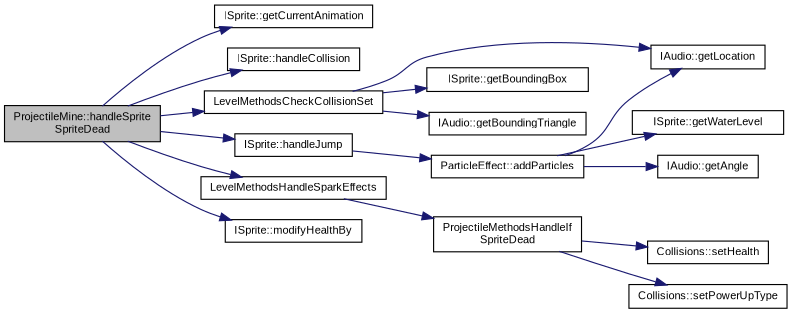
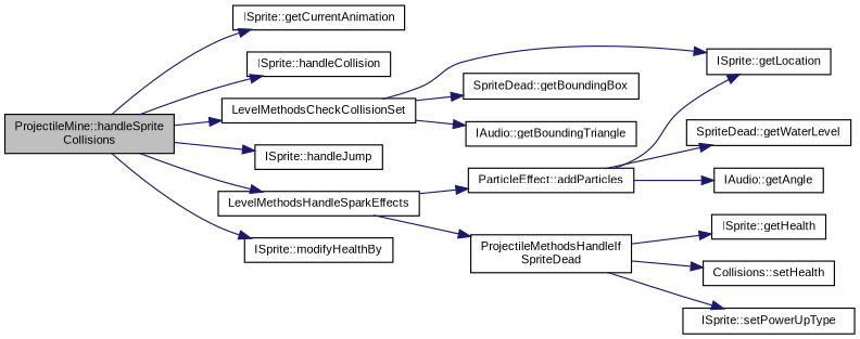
  digraph {
    fontname="Liberation Sans"
    rankdir=LR
    node [color=black fillcolor=white fontname="Liberation Sans" fontsize=10 shape=record style=filled]
    edge [color=midnightblue fontname="Liberation Sans" fontsize=10 labelfontname=Helvetica labelfontsize=10 style=solid]
-   n1 [fillcolor=grey75 fontcolor=black height=0.2 label="ProjectileMine::handleSprite\lSpriteDead" width=0.4]
+   n1 [fillcolor=grey75 fontcolor=black height=0.2 label="ProjectileMine::handleSprite\lCollisions" width=0.4]
    n2 [height=0.2 label="ISprite::getCurrentAnimation" width=0.4]
    n3 [height=0.2 label="ISprite::handleCollision" width=0.4]
    n4 [height=0.2 label="ISprite::handleJump" width=0.4]
    n5 [height=0.2 label=LevelMethodsCheckCollisionSet width=0.4]
    n6 [height=0.2 label=LevelMethodsHandleSparkEffects width=0.4]
    n7 [height=0.2 label="ISprite::modifyHealthBy" width=0.4]
-   n8 [height=0.2 label="ISprite::getBoundingBox" width=0.4]
+   n8 [height=0.2 label="SpriteDead::getBoundingBox" width=0.4]
    n9 [height=0.2 label="IAudio::getBoundingTriangle" width=0.4]
-   n10 [height=0.2 label="IAudio::getLocation" width=0.4]
+   n10 [height=0.2 label="ISprite::getLocation" width=0.4]
    n11 [height=0.2 label="ProjectileMethodsHandleIf\lSpriteDead" width=0.4]
    n12 [height=0.2 label="ParticleEffect::addParticles" width=0.4]
+   n13 [height=0.2 label="ISprite::getHealth" width=0.4]
    n14 [height=0.2 label="Collisions::setHealth" width=0.4]
-   n15 [height=0.2 label="Collisions::setPowerUpType" width=0.4]
+   n15 [height=0.2 label="ISprite::setPowerUpType" width=0.4]
    n16 [height=0.2 label="IAudio::getAngle" width=0.4]
-   n17 [height=0.2 label="ISprite::getWaterLevel" width=0.4]
+   n17 [height=0.2 label="SpriteDead::getWaterLevel" width=0.4]
    n1 -> n2
    n1 -> n3
    n1 -> n4
    n1 -> n5
    n1 -> n6
    n1 -> n7
    n5 -> n8
    n5 -> n9
    n5 -> n10
    n6 -> n11
-   n4 -> n12
+   n6 -> n12
+   n11 -> n13
    n11 -> n14
    n11 -> n15
    n12 -> n10
    n12 -> n16
    n12 -> n17
  }
